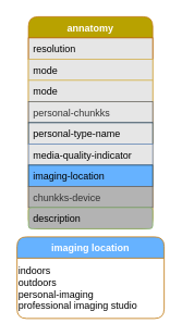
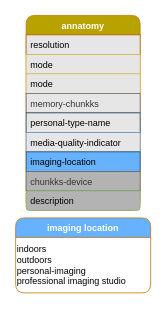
  <mxCell id="0" />
  <mxCell id="1" parent="0" />
  <mxCell id="2" value="annatomy" style="swimlane;fontStyle=1;align=center;verticalAlign=top;childLayout=stackLayout;horizontal=1;startSize=26;horizontalStack=0;resizeParent=1;resizeLast=0;collapsible=1;marginBottom=0;rounded=1;shadow=0;strokeWidth=1;fillColor=#B8A200;strokeColor=#BD7000;fontColor=#ffffff;" parent="1" vertex="1"><mxGeometry x="34" y="20" width="152" height="260" as="geometry"><mxRectangle x="140" y="40" width="160" height="26" as="alternateBounds" /></mxGeometry></mxCell>
  <mxCell id="3" value="resolution" style="text;align=left;verticalAlign=top;spacingLeft=4;spacingRight=4;overflow=hidden;rotatable=0;points=[[0,0.5],[1,0.5]];portConstraint=eastwest;fillColor=#E6E6E6;strokeColor=#b46504;" parent="2" vertex="1"><mxGeometry y="26" width="152" height="26" as="geometry" /></mxCell>
  <mxCell id="4" value="mode" style="text;align=left;verticalAlign=top;spacingLeft=4;spacingRight=4;overflow=hidden;rotatable=0;points=[[0,0.5],[1,0.5]];portConstraint=eastwest;rounded=0;shadow=0;html=0;fillColor=#E6E6E6;strokeColor=#d6b656;" parent="2" vertex="1"><mxGeometry y="52" width="152" height="26" as="geometry" /></mxCell>
  <mxCell id="5" value="mode" style="text;align=left;verticalAlign=top;spacingLeft=4;spacingRight=4;overflow=hidden;rotatable=0;points=[[0,0.5],[1,0.5]];portConstraint=eastwest;rounded=0;shadow=0;html=0;fillColor=#E6E6E6;strokeColor=#d6b656;" vertex="1" parent="2"><mxGeometry y="78" width="152" height="26" as="geometry" /></mxCell>
- <mxCell id="6" value="personal-chunkks" style="text;align=left;verticalAlign=top;spacingLeft=4;spacingRight=4;overflow=hidden;rotatable=0;points=[[0,0.5],[1,0.5]];portConstraint=eastwest;rounded=0;shadow=0;html=0;fillColor=#E6E6E6;strokeColor=#666666;fontColor=#333333;" parent="2" vertex="1"><mxGeometry y="104" width="152" height="26" as="geometry" /></mxCell>
+ <mxCell id="6" value="memory-chunkks" style="text;align=left;verticalAlign=top;spacingLeft=4;spacingRight=4;overflow=hidden;rotatable=0;points=[[0,0.5],[1,0.5]];portConstraint=eastwest;rounded=0;shadow=0;html=0;fillColor=#E6E6E6;strokeColor=#666666;fontColor=#333333;" parent="2" vertex="1"><mxGeometry y="104" width="152" height="26" as="geometry" /></mxCell>
  <mxCell id="7" value="personal-type-name" style="text;align=left;verticalAlign=top;spacingLeft=4;spacingRight=4;overflow=hidden;rotatable=0;points=[[0,0.5],[1,0.5]];portConstraint=eastwest;rounded=0;shadow=0;html=0;fillColor=#E6E6E6;strokeColor=#23445d;" parent="2" vertex="1"><mxGeometry y="130" width="152" height="26" as="geometry" /></mxCell>
  <mxCell id="8" value="media-quality-indicator" style="text;align=left;verticalAlign=top;spacingLeft=4;spacingRight=4;overflow=hidden;rotatable=0;points=[[0,0.5],[1,0.5]];portConstraint=eastwest;rounded=0;shadow=0;html=0;fillColor=#E6E6E6;strokeColor=#6c8ebf;" parent="2" vertex="1"><mxGeometry y="156" width="152" height="26" as="geometry" /></mxCell>
  <mxCell id="9" value="imaging-location" style="text;align=left;verticalAlign=top;spacingLeft=4;spacingRight=4;overflow=hidden;rotatable=0;points=[[0,0.5],[1,0.5]];portConstraint=eastwest;rounded=0;shadow=0;html=0;fillColor=#66B2FF;strokeColor=#23445d;" parent="2" vertex="1"><mxGeometry y="182" width="152" height="26" as="geometry" /></mxCell>
  <mxCell id="10" value="chunkks-device" style="text;align=left;verticalAlign=top;spacingLeft=4;spacingRight=4;overflow=hidden;rotatable=0;points=[[0,0.5],[1,0.5]];portConstraint=eastwest;rounded=0;shadow=0;html=0;fillColor=#B3B3B3;strokeColor=#666666;fontColor=#333333;" parent="2" vertex="1"><mxGeometry y="208" width="152" height="26" as="geometry" /></mxCell>
  <mxCell id="11" value="description" style="text;align=left;verticalAlign=top;spacingLeft=4;spacingRight=4;overflow=hidden;rotatable=0;points=[[0,0.5],[1,0.5]];portConstraint=eastwest;rounded=1;shadow=0;html=0;fillColor=#B3B3B3;strokeColor=#82b366;" parent="2" vertex="1"><mxGeometry y="234" width="152" height="26" as="geometry" /></mxCell>
  <mxCell id="12" value="imaging location" style="swimlane;fontStyle=1;align=center;verticalAlign=top;childLayout=stackLayout;horizontal=1;startSize=26;horizontalStack=0;resizeParent=1;resizeLast=0;collapsible=1;marginBottom=0;rounded=1;shadow=0;strokeWidth=1;fillColor=#66B2FF;strokeColor=#BD7000;fontColor=#ffffff;" vertex="1" parent="1"><mxGeometry x="20" y="290" width="180" height="100" as="geometry"><mxRectangle x="140" y="40" width="160" height="26" as="alternateBounds" /></mxGeometry></mxCell>
  <mxCell id="13" value="indoors&lt;br&gt;outdoors&lt;br&gt;personal-imaging&lt;br&gt;professional imaging studio" style="text;html=1;strokeColor=none;fillColor=none;align=left;verticalAlign=middle;whiteSpace=wrap;rounded=0;" vertex="1" parent="12"><mxGeometry y="26" width="180" height="74" as="geometry" /></mxCell>
